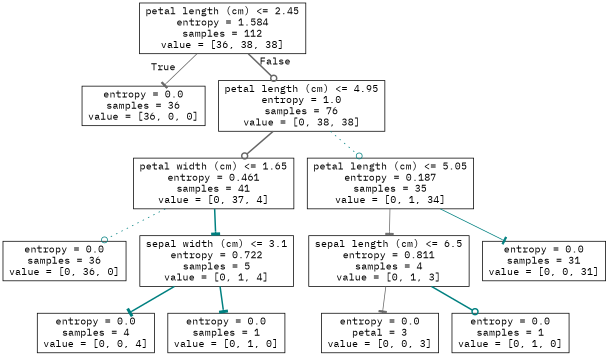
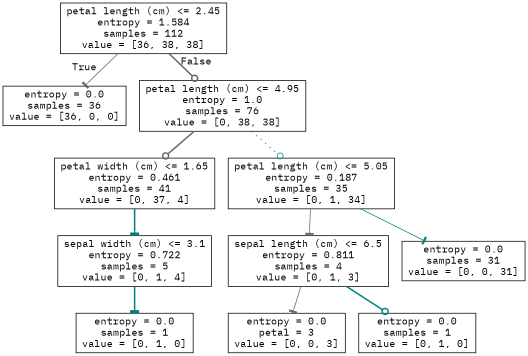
  digraph {
    fontname="IBM Plex Mono"
    node [fontname="IBM Plex Mono" shape=box]
    edge [arrowhead=tee color=teal fontname="IBM Plex Mono" style=bold]
    n1 [label="petal length (cm) <= 2.45\nentropy = 1.584\nsamples = 112\nvalue = [36, 38, 38]"]
    n2 [label="entropy = 0.0\nsamples = 36\nvalue = [36, 0, 0]"]
    n3 [label="petal length (cm) <= 4.95\nentropy = 1.0\nsamples = 76\nvalue = [0, 38, 38]"]
    n4 [label="petal width (cm) <= 1.65\nentropy = 0.461\nsamples = 41\nvalue = [0, 37, 4]"]
    n5 [label="petal length (cm) <= 5.05\nentropy = 0.187\nsamples = 35\nvalue = [0, 1, 34]"]
-   n6 [label="entropy = 0.0\nsamples = 36\nvalue = [0, 36, 0]"]
    n7 [label="sepal width (cm) <= 3.1\nentropy = 0.722\nsamples = 5\nvalue = [0, 1, 4]"]
    n8 [label="sepal length (cm) <= 6.5\nentropy = 0.811\nsamples = 4\nvalue = [0, 1, 3]"]
    n9 [label="entropy = 0.0\nsamples = 31\nvalue = [0, 0, 31]"]
-   n10 [label="entropy = 0.0\nsamples = 4\nvalue = [0, 0, 4]"]
    n11 [label="entropy = 0.0\nsamples = 1\nvalue = [0, 1, 0]"]
    n12 [label="entropy = 0.0\npetal = 3\nvalue = [0, 0, 3]"]
    n13 [label="entropy = 0.0\nsamples = 1\nvalue = [0, 1, 0]"]
    n1 -> n2 [color=gray40 headlabel=True labelangle=45 labeldistance=2.5 style=solid]
    n1 -> n3 [arrowhead=odot color=gray40 headlabel=False labelangle=-45 labeldistance=2.5]
    n3 -> n4 [arrowhead=odot color=gray40]
    n3 -> n5 [arrowhead=odot style=dotted]
-   n4 -> n6 [arrowhead=odot style=dotted]
    n4 -> n7
    n5 -> n8 [color=gray40 style=solid]
    n5 -> n9 [style=solid]
-   n7 -> n10
    n7 -> n11
    n8 -> n12 [color=gray40 style=solid]
    n8 -> n13 [arrowhead=odot]
  }
